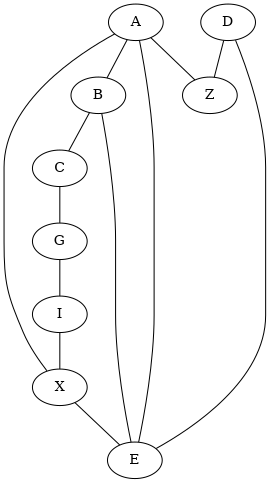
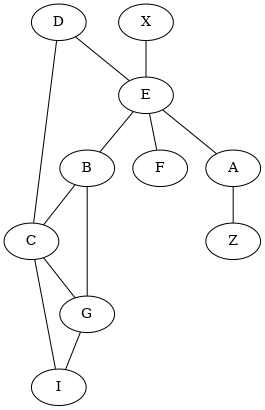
  graph {
    edge [length=1]
    A
    B
    Z
    C
    D
    E
    G
    I
+   F
    X
-   A -- B
+   G -- B
    A -- Z [length=4]
    B -- C [length=10]
    C -- G [length=12]
-   D -- Z [length=3]
+   D -- C [length=3]
    D -- E [length=7]
    E -- A
    E -- B [length=17]
+   E -- F [length=9]
    G -- I [length=2]
-   I -- X [length=4]
-   X -- A [length=11]
+   I -- C [length=4]
    X -- E [length=19]
  }
